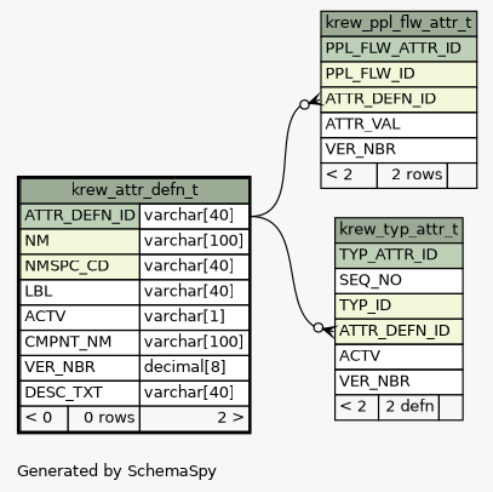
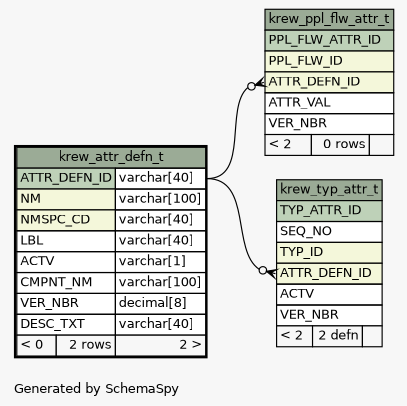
  digraph {
    bgcolor="#f7f7f7"
    fontname=Helvetica
    fontsize=11
    label="\nGenerated by SchemaSpy"
    labeljust=l
    nodesep=0.18
    rankdir=RL
    ranksep=0.46
    node [fontname=Helvetica fontsize=11 shape=plaintext]
    edge [arrowhead=none arrowsize=0.8 arrowtail=crowodot dir=back headport="ATTR_DEFN_ID.type:e" tailport="ATTR_DEFN_ID:w"]
-   n1 [label=<     <TABLE BORDER="0" CELLBORDER="1" CELLSPACING="0" BGCOLOR="#ffffff">       <TR><TD COLSPAN="3" BGCOLOR="#9bab96" ALIGN="CENTER">krew_ppl_flw_attr_t</TD></TR>       <TR><TD PORT="PPL_FLW_ATTR_ID" COLSPAN="3" BGCOLOR="#bed1b8" ALIGN="LEFT">PPL_FLW_ATTR_ID</TD></TR>       <TR><TD PORT="PPL_FLW_ID" COLSPAN="3" BGCOLOR="#f4f7da" ALIGN="LEFT">PPL_FLW_ID</TD></TR>       <TR><TD PORT="ATTR_DEFN_ID" COLSPAN="3" BGCOLOR="#f4f7da" ALIGN="LEFT">ATTR_DEFN_ID</TD></TR>       <TR><TD PORT="ATTR_VAL" COLSPAN="3" ALIGN="LEFT">ATTR_VAL</TD></TR>       <TR><TD PORT="VER_NBR" COLSPAN="3" ALIGN="LEFT">VER_NBR</TD></TR>       <TR><TD ALIGN="LEFT" BGCOLOR="#f7f7f7">&lt; 2</TD><TD ALIGN="RIGHT" BGCOLOR="#f7f7f7">2 rows</TD><TD ALIGN="RIGHT" BGCOLOR="#f7f7f7">  </TD></TR>     </TABLE>>]
-   n2 [label=<     <TABLE BORDER="2" CELLBORDER="1" CELLSPACING="0" BGCOLOR="#ffffff">       <TR><TD COLSPAN="3" BGCOLOR="#9bab96" ALIGN="CENTER">krew_attr_defn_t</TD></TR>       <TR><TD PORT="ATTR_DEFN_ID" COLSPAN="2" BGCOLOR="#bed1b8" ALIGN="LEFT">ATTR_DEFN_ID</TD><TD PORT="ATTR_DEFN_ID.type" ALIGN="LEFT">varchar[40]</TD></TR>       <TR><TD PORT="NM" COLSPAN="2" BGCOLOR="#f4f7da" ALIGN="LEFT">NM</TD><TD PORT="NM.type" ALIGN="LEFT">varchar[100]</TD></TR>       <TR><TD PORT="NMSPC_CD" COLSPAN="2" BGCOLOR="#f4f7da" ALIGN="LEFT">NMSPC_CD</TD><TD PORT="NMSPC_CD.type" ALIGN="LEFT">varchar[40]</TD></TR>       <TR><TD PORT="LBL" COLSPAN="2" ALIGN="LEFT">LBL</TD><TD PORT="LBL.type" ALIGN="LEFT">varchar[40]</TD></TR>       <TR><TD PORT="ACTV" COLSPAN="2" ALIGN="LEFT">ACTV</TD><TD PORT="ACTV.type" ALIGN="LEFT">varchar[1]</TD></TR>       <TR><TD PORT="CMPNT_NM" COLSPAN="2" ALIGN="LEFT">CMPNT_NM</TD><TD PORT="CMPNT_NM.type" ALIGN="LEFT">varchar[100]</TD></TR>       <TR><TD PORT="VER_NBR" COLSPAN="2" ALIGN="LEFT">VER_NBR</TD><TD PORT="VER_NBR.type" ALIGN="LEFT">decimal[8]</TD></TR>       <TR><TD PORT="DESC_TXT" COLSPAN="2" ALIGN="LEFT">DESC_TXT</TD><TD PORT="DESC_TXT.type" ALIGN="LEFT">varchar[40]</TD></TR>       <TR><TD ALIGN="LEFT" BGCOLOR="#f7f7f7">&lt; 0</TD><TD ALIGN="RIGHT" BGCOLOR="#f7f7f7">0 rows</TD><TD ALIGN="RIGHT" BGCOLOR="#f7f7f7">2 &gt;</TD></TR>     </TABLE>>]
+   n1 [label=<     <TABLE BORDER="0" CELLBORDER="1" CELLSPACING="0" BGCOLOR="#ffffff">       <TR><TD COLSPAN="3" BGCOLOR="#9bab96" ALIGN="CENTER">krew_ppl_flw_attr_t</TD></TR>       <TR><TD PORT="PPL_FLW_ATTR_ID" COLSPAN="3" BGCOLOR="#bed1b8" ALIGN="LEFT">PPL_FLW_ATTR_ID</TD></TR>       <TR><TD PORT="PPL_FLW_ID" COLSPAN="3" BGCOLOR="#f4f7da" ALIGN="LEFT">PPL_FLW_ID</TD></TR>       <TR><TD PORT="ATTR_DEFN_ID" COLSPAN="3" BGCOLOR="#f4f7da" ALIGN="LEFT">ATTR_DEFN_ID</TD></TR>       <TR><TD PORT="ATTR_VAL" COLSPAN="3" ALIGN="LEFT">ATTR_VAL</TD></TR>       <TR><TD PORT="VER_NBR" COLSPAN="3" ALIGN="LEFT">VER_NBR</TD></TR>       <TR><TD ALIGN="LEFT" BGCOLOR="#f7f7f7">&lt; 2</TD><TD ALIGN="RIGHT" BGCOLOR="#f7f7f7">0 rows</TD><TD ALIGN="RIGHT" BGCOLOR="#f7f7f7">  </TD></TR>     </TABLE>>]
+   n2 [label=<     <TABLE BORDER="2" CELLBORDER="1" CELLSPACING="0" BGCOLOR="#ffffff">       <TR><TD COLSPAN="3" BGCOLOR="#9bab96" ALIGN="CENTER">krew_attr_defn_t</TD></TR>       <TR><TD PORT="ATTR_DEFN_ID" COLSPAN="2" BGCOLOR="#bed1b8" ALIGN="LEFT">ATTR_DEFN_ID</TD><TD PORT="ATTR_DEFN_ID.type" ALIGN="LEFT">varchar[40]</TD></TR>       <TR><TD PORT="NM" COLSPAN="2" BGCOLOR="#f4f7da" ALIGN="LEFT">NM</TD><TD PORT="NM.type" ALIGN="LEFT">varchar[100]</TD></TR>       <TR><TD PORT="NMSPC_CD" COLSPAN="2" BGCOLOR="#f4f7da" ALIGN="LEFT">NMSPC_CD</TD><TD PORT="NMSPC_CD.type" ALIGN="LEFT">varchar[40]</TD></TR>       <TR><TD PORT="LBL" COLSPAN="2" ALIGN="LEFT">LBL</TD><TD PORT="LBL.type" ALIGN="LEFT">varchar[40]</TD></TR>       <TR><TD PORT="ACTV" COLSPAN="2" ALIGN="LEFT">ACTV</TD><TD PORT="ACTV.type" ALIGN="LEFT">varchar[1]</TD></TR>       <TR><TD PORT="CMPNT_NM" COLSPAN="2" ALIGN="LEFT">CMPNT_NM</TD><TD PORT="CMPNT_NM.type" ALIGN="LEFT">varchar[100]</TD></TR>       <TR><TD PORT="VER_NBR" COLSPAN="2" ALIGN="LEFT">VER_NBR</TD><TD PORT="VER_NBR.type" ALIGN="LEFT">decimal[8]</TD></TR>       <TR><TD PORT="DESC_TXT" COLSPAN="2" ALIGN="LEFT">DESC_TXT</TD><TD PORT="DESC_TXT.type" ALIGN="LEFT">varchar[40]</TD></TR>       <TR><TD ALIGN="LEFT" BGCOLOR="#f7f7f7">&lt; 0</TD><TD ALIGN="RIGHT" BGCOLOR="#f7f7f7">2 rows</TD><TD ALIGN="RIGHT" BGCOLOR="#f7f7f7">2 &gt;</TD></TR>     </TABLE>>]
    n3 [label=<     <TABLE BORDER="0" CELLBORDER="1" CELLSPACING="0" BGCOLOR="#ffffff">       <TR><TD COLSPAN="3" BGCOLOR="#9bab96" ALIGN="CENTER">krew_typ_attr_t</TD></TR>       <TR><TD PORT="TYP_ATTR_ID" COLSPAN="3" BGCOLOR="#bed1b8" ALIGN="LEFT">TYP_ATTR_ID</TD></TR>       <TR><TD PORT="SEQ_NO" COLSPAN="3" ALIGN="LEFT">SEQ_NO</TD></TR>       <TR><TD PORT="TYP_ID" COLSPAN="3" BGCOLOR="#f4f7da" ALIGN="LEFT">TYP_ID</TD></TR>       <TR><TD PORT="ATTR_DEFN_ID" COLSPAN="3" BGCOLOR="#f4f7da" ALIGN="LEFT">ATTR_DEFN_ID</TD></TR>       <TR><TD PORT="ACTV" COLSPAN="3" ALIGN="LEFT">ACTV</TD></TR>       <TR><TD PORT="VER_NBR" COLSPAN="3" ALIGN="LEFT">VER_NBR</TD></TR>       <TR><TD ALIGN="LEFT" BGCOLOR="#f7f7f7">&lt; 2</TD><TD ALIGN="RIGHT" BGCOLOR="#f7f7f7">2 defn</TD><TD ALIGN="RIGHT" BGCOLOR="#f7f7f7">  </TD></TR>     </TABLE>>]
    n1 -> n2
    n3 -> n2
  }
